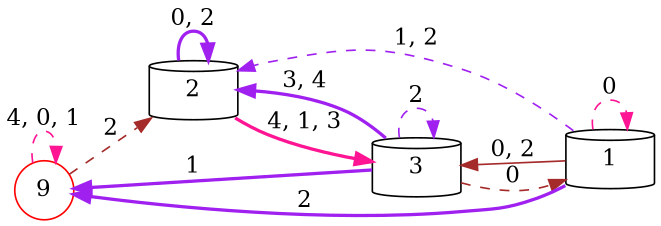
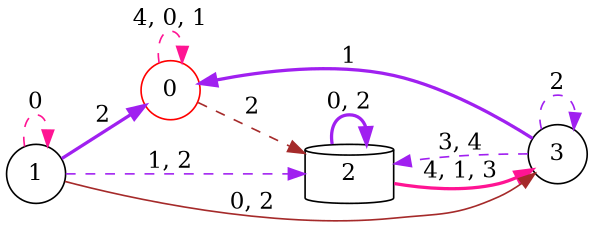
  digraph {
    rankdir=LR
    node [shape=circle]
    edge [color=purple style=dashed]
-   n1 [color=red label=9]
+   n1 [color=red label=0]
    n2 [label=2 shape=cylinder]
-   n3 [label=3 shape=cylinder]
-   n4 [label=1 shape=cylinder]
+   n3 [label=3]
+   n4 [label=1]
    n1 -> n1 [color=deeppink label="4, 0, 1"]
    n1 -> n2 [color=brown label=2]
    n2 -> n2 [label="0, 2" style=bold]
    n2 -> n3 [color=deeppink label="4, 1, 3" style=bold]
    n3 -> n1 [label=1 style=bold]
-   n3 -> n2 [label="3, 4" style=bold]
+   n3 -> n2 [label="3, 4"]
    n3 -> n3 [label=2]
-   n3 -> n4 [color=brown label=0]
    n4 -> n1 [label=2 style=bold]
    n4 -> n2 [label="1, 2"]
    n4 -> n3 [color=brown label="0, 2" style=solid]
    n4 -> n4 [color=deeppink label=0]
  }
